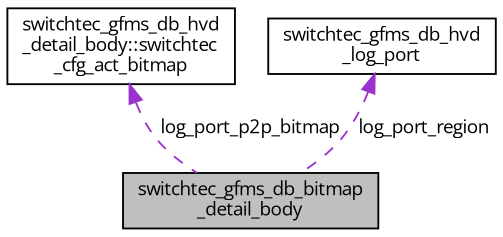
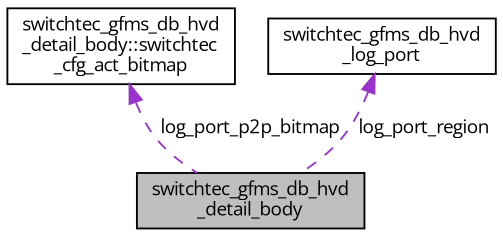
  digraph {
    rankdir=TB
    fontname="Open Sans"
    node [color=black fillcolor=white fontname="Open Sans" fontsize=10 shape=record style=filled]
    edge [color=darkorchid3 dir=back fontname="Open Sans" fontsize=10 labelfontname=Helvetica labelfontsize=10 style=dashed]
-   n1 [fillcolor=grey75 fontcolor=black height=0.2 label="switchtec_gfms_db_bitmap\l_detail_body" width=0.4]
+   n1 [fillcolor=grey75 fontcolor=black height=0.2 label="switchtec_gfms_db_hvd\l_detail_body" width=0.4]
    n2 [height=0.2 label="switchtec_gfms_db_hvd\l_detail_body::switchtec\l_cfg_act_bitmap" width=0.4]
    n3 [height=0.2 label="switchtec_gfms_db_hvd\l_log_port" width=0.4]
    n2 -> n1 [label=" log_port_p2p_bitmap"]
    n3 -> n1 [label=" log_port_region"]
  }
